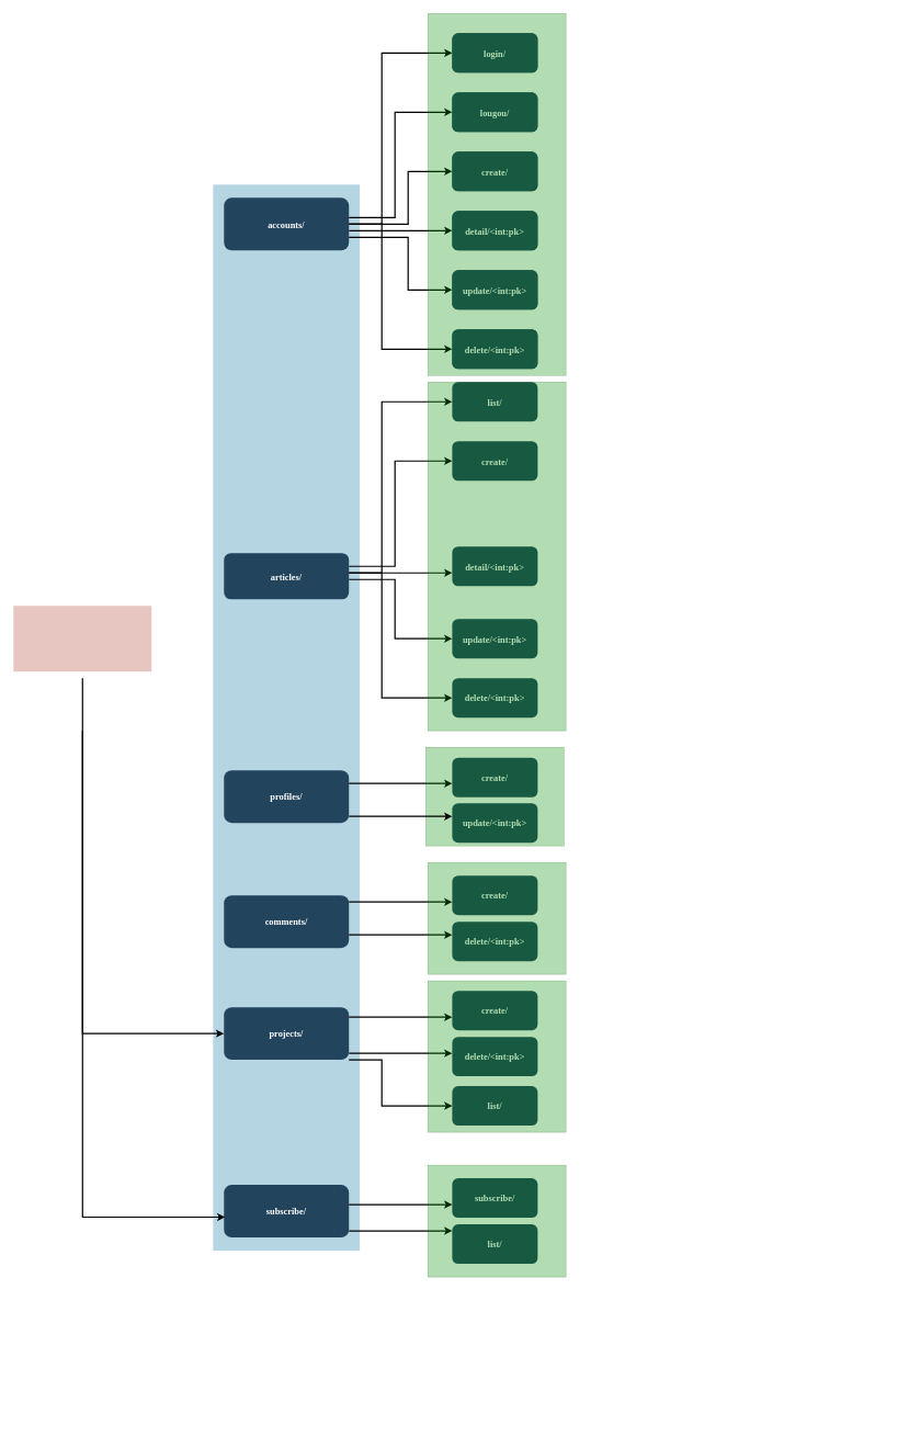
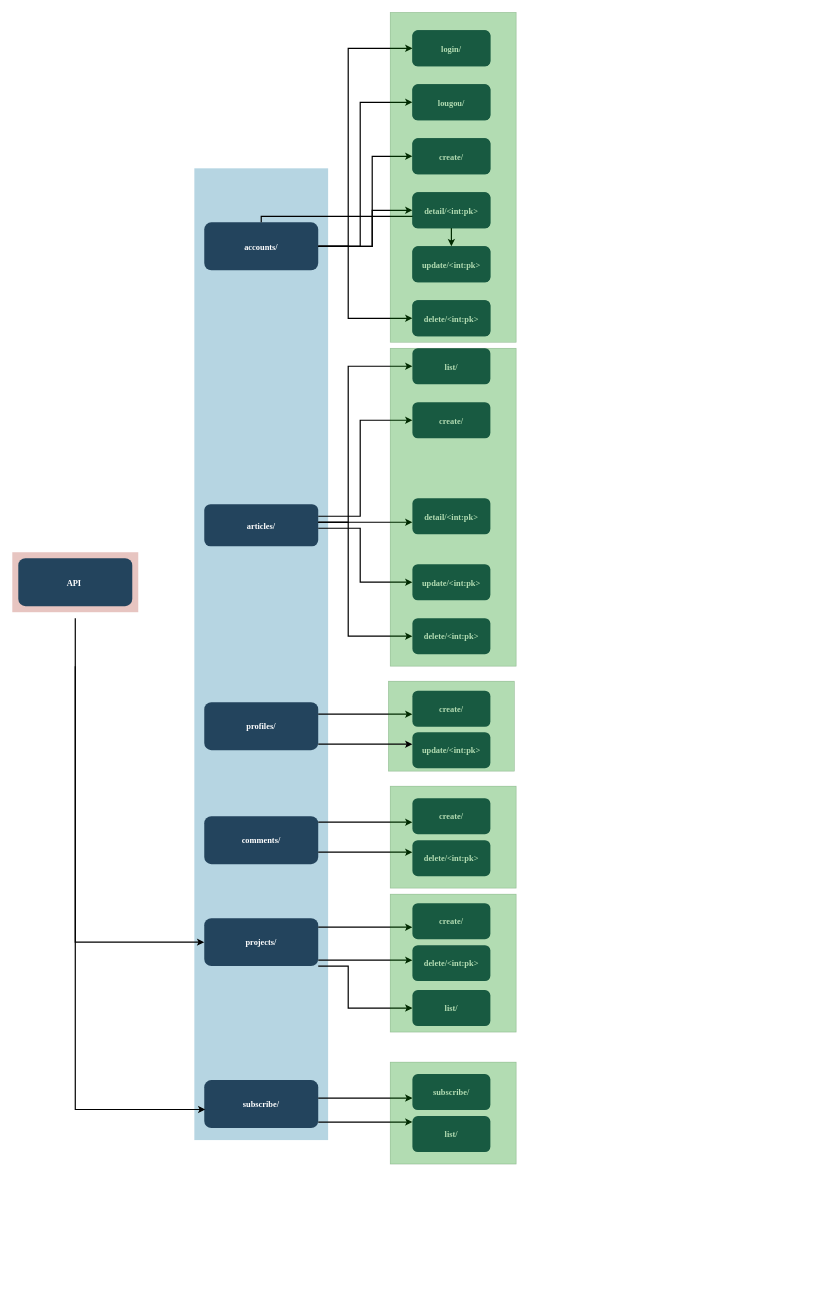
  <mxCell id="0" />
  <mxCell id="1" parent="0" />
  <mxCell id="2" value="" style="fillColor=#AE4132;strokeColor=none;opacity=30;" parent="1" vertex="1"><mxGeometry x="20" y="920" width="210" height="100.0" as="geometry" /></mxCell>
  <mxCell id="3" value="" style="fillColor=#10739E;strokeColor=none;opacity=30;" parent="1" vertex="1"><mxGeometry x="323.5" y="280" width="223" height="1620" as="geometry" /></mxCell>
+ <mxCell id="4" value="API " style="rounded=1;fillColor=#23445D;gradientColor=none;strokeColor=none;fontColor=#FFFFFF;fontStyle=1;fontFamily=Tahoma;fontSize=14" parent="1" vertex="1"><mxGeometry x="30" y="930" width="190" height="80" as="geometry" /></mxCell>
  <mxCell id="5" value="comments/" style="rounded=1;fillColor=#23445D;gradientColor=none;strokeColor=none;fontColor=#FFFFFF;fontStyle=1;fontFamily=Tahoma;fontSize=14" parent="1" vertex="1"><mxGeometry x="340" y="1360" width="190" height="80" as="geometry" /></mxCell>
  <mxCell id="6" value="profiles/" style="rounded=1;fillColor=#23445D;gradientColor=none;strokeColor=none;fontColor=#FFFFFF;fontStyle=1;fontFamily=Tahoma;fontSize=14" parent="1" vertex="1"><mxGeometry x="340" y="1170" width="190" height="80" as="geometry" /></mxCell>
  <mxCell id="7" value="articles/" style="rounded=1;fillColor=#23445D;gradientColor=none;strokeColor=none;fontColor=#FFFFFF;fontStyle=1;fontFamily=Tahoma;fontSize=14" parent="1" vertex="1"><mxGeometry x="340" y="840" width="190" height="70" as="geometry" /></mxCell>
- <mxCell id="8" value="accounts/" style="rounded=1;fillColor=#23445D;gradientColor=none;strokeColor=none;fontColor=#FFFFFF;fontStyle=1;fontFamily=Tahoma;fontSize=14" parent="1" vertex="1"><mxGeometry x="340" y="300" width="190" height="80" as="geometry" /></mxCell>
+ <mxCell id="8" value="accounts/" style="rounded=1;fillColor=#23445D;gradientColor=none;strokeColor=none;fontColor=#FFFFFF;fontStyle=1;fontFamily=Tahoma;fontSize=14" parent="1" vertex="1"><mxGeometry x="340" y="370" width="190" height="80" as="geometry" /></mxCell>
  <mxCell id="9" value="login/" style="rounded=1;fillColor=#23445D;gradientColor=none;strokeColor=none;fontColor=#FFFFFF;fontStyle=1;fontFamily=Tahoma;fontSize=14" parent="1" vertex="1"><mxGeometry x="687" y="50" width="130" height="60" as="geometry" /></mxCell>
  <mxCell id="10" value="lougou/" style="rounded=1;fillColor=#23445D;gradientColor=none;strokeColor=none;fontColor=#FFFFFF;fontStyle=1;fontFamily=Tahoma;fontSize=14" parent="1" vertex="1"><mxGeometry x="687" y="140" width="130" height="60" as="geometry" /></mxCell>
  <mxCell id="11" value="create/" style="rounded=1;fillColor=#23445D;gradientColor=none;strokeColor=none;fontColor=#FFFFFF;fontStyle=1;fontFamily=Tahoma;fontSize=14" parent="1" vertex="1"><mxGeometry x="687" y="230" width="130" height="60" as="geometry" /></mxCell>
  <mxCell id="12" value="    detail/&lt;int:pk&gt;    " style="rounded=1;fillColor=#23445D;gradientColor=none;strokeColor=none;fontColor=#FFFFFF;fontStyle=1;fontFamily=Tahoma;fontSize=14" parent="1" vertex="1"><mxGeometry x="687" y="320" width="130" height="60" as="geometry" /></mxCell>
  <mxCell id="13" value="update/&lt;int:pk&gt;" style="rounded=1;fillColor=#23445D;gradientColor=none;strokeColor=none;fontColor=#FFFFFF;fontStyle=1;fontFamily=Tahoma;fontSize=14" parent="1" vertex="1"><mxGeometry x="687" y="410" width="130" height="60" as="geometry" /></mxCell>
  <mxCell id="14" value="delete/&lt;int:pk&gt;" style="rounded=1;fillColor=#23445D;gradientColor=none;strokeColor=none;fontColor=#FFFFFF;fontStyle=1;fontFamily=Tahoma;fontSize=14" parent="1" vertex="1"><mxGeometry x="687" y="500" width="130" height="60" as="geometry" /></mxCell>
  <mxCell id="15" value="" style="edgeStyle=elbowEdgeStyle;elbow=horizontal;strokeWidth=2;rounded=0" parent="1" source="8" target="9" edge="1"><mxGeometry x="270" y="130" width="100" height="100" as="geometry"><mxPoint x="210" y="200" as="sourcePoint" /><mxPoint x="310" y="100" as="targetPoint" /><Array as="points"><mxPoint x="580" y="260" /><mxPoint x="570" y="320" /><mxPoint x="580" y="80" /></Array></mxGeometry></mxCell>
  <mxCell id="16" value="" style="edgeStyle=elbowEdgeStyle;elbow=horizontal;strokeWidth=2;rounded=0" parent="1" source="8" target="10" edge="1"><mxGeometry x="270" y="130" width="100" height="100" as="geometry"><mxPoint x="210" y="200" as="sourcePoint" /><mxPoint x="310" y="100" as="targetPoint" /><Array as="points"><mxPoint x="600" y="330" /><mxPoint x="630" y="170" /></Array></mxGeometry></mxCell>
  <mxCell id="17" value="" style="edgeStyle=elbowEdgeStyle;elbow=horizontal;strokeWidth=2;rounded=0" parent="1" source="8" target="11" edge="1"><mxGeometry x="270" y="130" width="100" height="100" as="geometry"><mxPoint x="210" y="200" as="sourcePoint" /><mxPoint x="310" y="100" as="targetPoint" /><Array as="points"><mxPoint x="620" y="340" /><mxPoint x="620" y="330" /><mxPoint x="620" y="350" /><mxPoint x="620" y="330" /></Array></mxGeometry></mxCell>
  <mxCell id="18" value="" style="edgeStyle=elbowEdgeStyle;elbow=horizontal;strokeWidth=2;rounded=0" parent="1" source="8" target="12" edge="1"><mxGeometry x="270" y="130" width="100" height="100" as="geometry"><mxPoint x="210" y="200" as="sourcePoint" /><mxPoint x="310" y="100" as="targetPoint" /><Array as="points"><mxPoint x="620" y="350" /><mxPoint x="435" y="540" /></Array></mxGeometry></mxCell>
  <mxCell id="19" value="" style="edgeStyle=elbowEdgeStyle;elbow=horizontal;strokeWidth=2;rounded=0" parent="1" source="8" target="13" edge="1"><mxGeometry x="270" y="130" width="100" height="100" as="geometry"><mxPoint x="210" y="200" as="sourcePoint" /><mxPoint x="310" y="100" as="targetPoint" /><Array as="points"><mxPoint x="620" y="360" /><mxPoint x="620" y="450" /><mxPoint x="580" y="440" /><mxPoint x="435" y="580" /></Array></mxGeometry></mxCell>
  <mxCell id="20" value="" style="edgeStyle=elbowEdgeStyle;elbow=horizontal;strokeWidth=2;rounded=0" parent="1" source="8" target="14" edge="1"><mxGeometry x="270" y="130" width="100" height="100" as="geometry"><mxPoint x="210" y="200" as="sourcePoint" /><mxPoint x="310" y="100" as="targetPoint" /><Array as="points"><mxPoint x="580" y="530" /><mxPoint x="570" y="370" /><mxPoint x="600" y="360" /><mxPoint x="630" y="530" /><mxPoint x="435" y="630" /></Array></mxGeometry></mxCell>
  <mxCell id="21" value="subscribe/" style="rounded=1;fillColor=#23445D;gradientColor=none;strokeColor=none;fontColor=#FFFFFF;fontStyle=1;fontFamily=Tahoma;fontSize=14" parent="1" vertex="1"><mxGeometry x="340" y="1800" width="190" height="80" as="geometry" /></mxCell>
  <mxCell id="22" value="projects/" style="rounded=1;fillColor=#23445D;gradientColor=none;strokeColor=none;fontColor=#FFFFFF;fontStyle=1;fontFamily=Tahoma;fontSize=14" parent="1" vertex="1"><mxGeometry x="340" y="1530" width="190" height="80" as="geometry" /></mxCell>
  <mxCell id="23" value="" style="edgeStyle=elbowEdgeStyle;elbow=vertical;strokeWidth=2;rounded=0;entryX=0.009;entryY=0.616;entryDx=0;entryDy=0;entryPerimeter=0;" parent="1" target="21" edge="1"><mxGeometry x="630" y="720" width="100" height="100" as="geometry"><mxPoint x="125" y="1030" as="sourcePoint" /><mxPoint x="340" y="1720" as="targetPoint" /><Array as="points"><mxPoint x="220" y="1849" /><mxPoint x="280" y="1930" /><mxPoint x="125" y="1761" /><mxPoint x="1360" y="690" /><mxPoint x="860" y="690" /></Array></mxGeometry></mxCell>
  <mxCell id="24" value="" style="edgeStyle=elbowEdgeStyle;elbow=vertical;strokeWidth=2;rounded=0" parent="1" edge="1"><mxGeometry x="630" y="570" width="100" height="100" as="geometry"><mxPoint x="125" y="1110" as="sourcePoint" /><mxPoint x="340" y="1570" as="targetPoint" /><Array as="points"><mxPoint x="300" y="1570" /><mxPoint x="280" y="1780" /><mxPoint x="125" y="1611" /><mxPoint x="1360" y="540" /><mxPoint x="860" y="540" /></Array></mxGeometry></mxCell>
  <mxCell id="25" value="list/" style="rounded=1;fillColor=#23445D;gradientColor=none;strokeColor=none;fontColor=#FFFFFF;fontStyle=1;fontFamily=Tahoma;fontSize=14" parent="1" vertex="1"><mxGeometry x="687" y="580" width="130" height="60" as="geometry" /></mxCell>
  <mxCell id="26" value="create/" style="rounded=1;fillColor=#23445D;gradientColor=none;strokeColor=none;fontColor=#FFFFFF;fontStyle=1;fontFamily=Tahoma;fontSize=14" parent="1" vertex="1"><mxGeometry x="687" y="670" width="130" height="60" as="geometry" /></mxCell>
  <mxCell id="27" value="    detail/&lt;int:pk&gt;    " style="rounded=1;fillColor=#23445D;gradientColor=none;strokeColor=none;fontColor=#FFFFFF;fontStyle=1;fontFamily=Tahoma;fontSize=14" parent="1" vertex="1"><mxGeometry x="687" y="830" width="130" height="60" as="geometry" /></mxCell>
  <mxCell id="28" value="update/&lt;int:pk&gt;" style="rounded=1;fillColor=#23445D;gradientColor=none;strokeColor=none;fontColor=#FFFFFF;fontStyle=1;fontFamily=Tahoma;fontSize=14" parent="1" vertex="1"><mxGeometry x="687" y="940" width="130" height="60" as="geometry" /></mxCell>
  <mxCell id="29" value="delete/&lt;int:pk&gt;" style="rounded=1;fillColor=#23445D;gradientColor=none;strokeColor=none;fontColor=#FFFFFF;fontStyle=1;fontFamily=Tahoma;fontSize=14" parent="1" vertex="1"><mxGeometry x="687" y="1030" width="130" height="60" as="geometry" /></mxCell>
  <mxCell id="30" value="" style="edgeStyle=elbowEdgeStyle;elbow=horizontal;strokeWidth=2;rounded=0" parent="1" target="25" edge="1"><mxGeometry x="270" y="660" width="100" height="100" as="geometry"><mxPoint x="530" y="870" as="sourcePoint" /><mxPoint x="310" y="630" as="targetPoint" /><Array as="points"><mxPoint x="580" y="790" /><mxPoint x="570" y="850" /><mxPoint x="580" y="610" /></Array></mxGeometry></mxCell>
  <mxCell id="31" value="" style="edgeStyle=elbowEdgeStyle;elbow=horizontal;strokeWidth=2;rounded=0" parent="1" target="26" edge="1"><mxGeometry x="270" y="660" width="100" height="100" as="geometry"><mxPoint x="530" y="860" as="sourcePoint" /><mxPoint x="310" y="630" as="targetPoint" /><Array as="points"><mxPoint x="600" y="860" /><mxPoint x="630" y="700" /></Array></mxGeometry></mxCell>
  <mxCell id="32" value="" style="edgeStyle=elbowEdgeStyle;elbow=horizontal;strokeWidth=2;rounded=0" parent="1" target="27" edge="1"><mxGeometry x="270" y="660" width="100" height="100" as="geometry"><mxPoint x="530" y="870" as="sourcePoint" /><mxPoint x="310" y="630" as="targetPoint" /><Array as="points"><mxPoint x="650" y="870" /><mxPoint x="620" y="880" /><mxPoint x="435" y="1070" /></Array></mxGeometry></mxCell>
  <mxCell id="33" value="" style="edgeStyle=elbowEdgeStyle;elbow=horizontal;strokeWidth=2;rounded=0" parent="1" target="28" edge="1"><mxGeometry x="270" y="660" width="100" height="100" as="geometry"><mxPoint x="530" y="880" as="sourcePoint" /><mxPoint x="310" y="630" as="targetPoint" /><Array as="points"><mxPoint x="600" y="930" /><mxPoint x="620" y="980" /><mxPoint x="580" y="970" /><mxPoint x="435" y="1110" /></Array></mxGeometry></mxCell>
  <mxCell id="34" value="" style="edgeStyle=elbowEdgeStyle;elbow=horizontal;strokeWidth=2;rounded=0" parent="1" target="29" edge="1"><mxGeometry x="270" y="660" width="100" height="100" as="geometry"><mxPoint x="530" y="870" as="sourcePoint" /><mxPoint x="310" y="630" as="targetPoint" /><Array as="points"><mxPoint x="580" y="1060" /><mxPoint x="570" y="900" /><mxPoint x="600" y="890" /><mxPoint x="630" y="1060" /><mxPoint x="435" y="1160" /></Array></mxGeometry></mxCell>
  <mxCell id="35" value="login/" style="rounded=1;fillColor=#23445D;gradientColor=none;strokeColor=none;fontColor=#FFFFFF;fontStyle=1;fontFamily=Tahoma;fontSize=14" parent="1" vertex="1"><mxGeometry x="687" y="50" width="130" height="60" as="geometry" /></mxCell>
  <mxCell id="36" value="lougou/" style="rounded=1;fillColor=#23445D;gradientColor=none;strokeColor=none;fontColor=#FFFFFF;fontStyle=1;fontFamily=Tahoma;fontSize=14" parent="1" vertex="1"><mxGeometry x="687" y="140" width="130" height="60" as="geometry" /></mxCell>
  <mxCell id="37" value="create/" style="rounded=1;fillColor=#23445D;gradientColor=none;strokeColor=none;fontColor=#FFFFFF;fontStyle=1;fontFamily=Tahoma;fontSize=14" parent="1" vertex="1"><mxGeometry x="687" y="230" width="130" height="60" as="geometry" /></mxCell>
  <mxCell id="38" value="    detail/&lt;int:pk&gt;    " style="rounded=1;fillColor=#23445D;gradientColor=none;strokeColor=none;fontColor=#FFFFFF;fontStyle=1;fontFamily=Tahoma;fontSize=14" parent="1" vertex="1"><mxGeometry x="687" y="320" width="130" height="60" as="geometry" /></mxCell>
  <mxCell id="39" value="update/&lt;int:pk&gt;" style="rounded=1;fillColor=#23445D;gradientColor=none;strokeColor=none;fontColor=#FFFFFF;fontStyle=1;fontFamily=Tahoma;fontSize=14" parent="1" vertex="1"><mxGeometry x="687" y="410" width="130" height="60" as="geometry" /></mxCell>
  <mxCell id="40" value="delete/&lt;int:pk&gt;" style="rounded=1;fillColor=#23445D;gradientColor=none;strokeColor=none;fontColor=#FFFFFF;fontStyle=1;fontFamily=Tahoma;fontSize=14" parent="1" vertex="1"><mxGeometry x="687" y="500" width="130" height="60" as="geometry" /></mxCell>
  <mxCell id="41" value="" style="edgeStyle=elbowEdgeStyle;elbow=horizontal;strokeWidth=2;rounded=0;" parent="1" edge="1"><mxGeometry x="270" y="1160" width="100" height="100" as="geometry"><mxPoint x="530" y="1370" as="sourcePoint" /><mxPoint x="687" y="1370" as="targetPoint" /><Array as="points"><mxPoint x="620" y="1340" /><mxPoint x="620" y="1360" /><mxPoint x="620" y="1380" /><mxPoint x="620" y="1360" /></Array></mxGeometry></mxCell>
  <mxCell id="42" value="" style="edgeStyle=elbowEdgeStyle;elbow=horizontal;strokeWidth=2;rounded=0" parent="1" edge="1"><mxGeometry x="270" y="1210" width="100" height="100" as="geometry"><mxPoint x="530" y="1420" as="sourcePoint" /><mxPoint x="687" y="1420" as="targetPoint" /><Array as="points"><mxPoint x="580" y="1610" /><mxPoint x="570" y="1450" /><mxPoint x="600" y="1440" /><mxPoint x="630" y="1610" /><mxPoint x="435" y="1710" /></Array></mxGeometry></mxCell>
  <mxCell id="43" value="create/" style="rounded=1;fillColor=#23445D;gradientColor=none;strokeColor=none;fontColor=#FFFFFF;fontStyle=1;fontFamily=Tahoma;fontSize=14" parent="1" vertex="1"><mxGeometry x="687" y="1330" width="130" height="60" as="geometry" /></mxCell>
  <mxCell id="44" value="delete/&lt;int:pk&gt;" style="rounded=1;fillColor=#23445D;gradientColor=none;strokeColor=none;fontColor=#FFFFFF;fontStyle=1;fontFamily=Tahoma;fontSize=14" parent="1" vertex="1"><mxGeometry x="687" y="1400" width="130" height="60" as="geometry" /></mxCell>
  <mxCell id="45" value="create/" style="rounded=1;fillColor=#23445D;gradientColor=none;strokeColor=none;fontColor=#FFFFFF;fontStyle=1;fontFamily=Tahoma;fontSize=14" parent="1" vertex="1"><mxGeometry x="687" y="1151" width="130" height="60" as="geometry" /></mxCell>
  <mxCell id="46" value="update/&lt;int:pk&gt;" style="rounded=1;fillColor=#23445D;gradientColor=none;strokeColor=none;fontColor=#FFFFFF;fontStyle=1;fontFamily=Tahoma;fontSize=14" parent="1" vertex="1"><mxGeometry x="687" y="1220" width="130" height="60" as="geometry" /></mxCell>
  <mxCell id="47" value="" style="edgeStyle=elbowEdgeStyle;elbow=horizontal;strokeWidth=2;rounded=0;" parent="1" edge="1"><mxGeometry x="270" y="980" width="100" height="100" as="geometry"><mxPoint x="530" y="1190" as="sourcePoint" /><mxPoint x="687" y="1190" as="targetPoint" /><Array as="points"><mxPoint x="590" y="1130" /><mxPoint x="620" y="1180" /><mxPoint x="620" y="1200" /><mxPoint x="620" y="1180" /></Array></mxGeometry></mxCell>
  <mxCell id="48" value="" style="edgeStyle=elbowEdgeStyle;elbow=horizontal;strokeWidth=2;rounded=0;" parent="1" edge="1"><mxGeometry x="270" y="1335" width="100" height="100" as="geometry"><mxPoint x="530" y="1545" as="sourcePoint" /><mxPoint x="687" y="1545" as="targetPoint" /><Array as="points"><mxPoint x="620" y="1545" /><mxPoint x="620" y="1535" /><mxPoint x="620" y="1555" /><mxPoint x="620" y="1535" /></Array></mxGeometry></mxCell>
  <mxCell id="49" value="" style="edgeStyle=elbowEdgeStyle;elbow=horizontal;strokeWidth=2;rounded=0" parent="1" edge="1"><mxGeometry x="270" y="1390" width="100" height="100" as="geometry"><mxPoint x="530" y="1600" as="sourcePoint" /><mxPoint x="687" y="1600" as="targetPoint" /><Array as="points"><mxPoint x="580" y="1790" /><mxPoint x="570" y="1630" /><mxPoint x="600" y="1620" /><mxPoint x="630" y="1790" /><mxPoint x="435" y="1890" /></Array></mxGeometry></mxCell>
  <mxCell id="50" value="create/" style="rounded=1;fillColor=#23445D;gradientColor=none;strokeColor=none;fontColor=#FFFFFF;fontStyle=1;fontFamily=Tahoma;fontSize=14" parent="1" vertex="1"><mxGeometry x="687" y="1505" width="130" height="60" as="geometry" /></mxCell>
  <mxCell id="51" value="delete/&lt;int:pk&gt;" style="rounded=1;fillColor=#23445D;gradientColor=none;strokeColor=none;fontColor=#FFFFFF;fontStyle=1;fontFamily=Tahoma;fontSize=14" parent="1" vertex="1"><mxGeometry x="687" y="1575" width="130" height="60" as="geometry" /></mxCell>
  <mxCell id="52" value="" style="edgeStyle=elbowEdgeStyle;elbow=horizontal;strokeWidth=2;rounded=0;exitX=1;exitY=1;exitDx=0;exitDy=0;" parent="1" source="22" edge="1"><mxGeometry x="270" y="1450" width="100" height="100" as="geometry"><mxPoint x="530" y="1660" as="sourcePoint" /><mxPoint x="687" y="1680" as="targetPoint" /><Array as="points"><mxPoint x="580" y="1640" /><mxPoint x="600" y="1680" /><mxPoint x="630" y="1850" /><mxPoint x="435" y="1950" /></Array></mxGeometry></mxCell>
  <mxCell id="53" value="list/" style="rounded=1;fillColor=#23445D;gradientColor=none;strokeColor=none;fontColor=#FFFFFF;fontStyle=1;fontFamily=Tahoma;fontSize=14" parent="1" vertex="1"><mxGeometry x="687" y="1650" width="130" height="60" as="geometry" /></mxCell>
  <mxCell id="54" value="" style="edgeStyle=elbowEdgeStyle;elbow=horizontal;strokeWidth=2;rounded=0;" parent="1" edge="1"><mxGeometry x="270" y="1620" width="100" height="100" as="geometry"><mxPoint x="530" y="1830" as="sourcePoint" /><mxPoint x="687" y="1830" as="targetPoint" /><Array as="points"><mxPoint x="620" y="1790" /><mxPoint x="620" y="1820" /><mxPoint x="620" y="1840" /><mxPoint x="620" y="1820" /></Array></mxGeometry></mxCell>
  <mxCell id="55" value="" style="edgeStyle=elbowEdgeStyle;elbow=horizontal;strokeWidth=2;rounded=0" parent="1" edge="1"><mxGeometry x="270" y="1660" width="100" height="100" as="geometry"><mxPoint x="530" y="1870" as="sourcePoint" /><mxPoint x="687" y="1870" as="targetPoint" /><Array as="points"><mxPoint x="580" y="2060" /><mxPoint x="570" y="1900" /><mxPoint x="600" y="1890" /><mxPoint x="630" y="2060" /><mxPoint x="435" y="2160" /></Array></mxGeometry></mxCell>
  <mxCell id="56" value="subscribe/" style="rounded=1;fillColor=#23445D;gradientColor=none;strokeColor=none;fontColor=#FFFFFF;fontStyle=1;fontFamily=Tahoma;fontSize=14" parent="1" vertex="1"><mxGeometry x="687" y="1790" width="130" height="60" as="geometry" /></mxCell>
  <mxCell id="57" value="list/" style="rounded=1;fillColor=#23445D;gradientColor=none;strokeColor=none;fontColor=#FFFFFF;fontStyle=1;fontFamily=Tahoma;fontSize=14" parent="1" vertex="1"><mxGeometry x="687" y="1860" width="130" height="60" as="geometry" /></mxCell>
  <mxCell id="58" value="" style="fillColor=#008a00;opacity=30;strokeColor=#005700;fontColor=#ffffff;" parent="1" vertex="1"><mxGeometry x="650" y="20" width="210" height="550" as="geometry" /></mxCell>
  <mxCell id="59" value="" style="fillColor=#008a00;strokeColor=#005700;opacity=30;fontColor=#ffffff;" parent="1" vertex="1"><mxGeometry x="650" y="1490" width="210" height="230" as="geometry" /></mxCell>
  <mxCell id="60" value="" style="fillColor=#008a00;strokeColor=#005700;opacity=30;fontColor=#ffffff;" parent="1" vertex="1"><mxGeometry x="650" y="580" width="210" height="530" as="geometry" /></mxCell>
  <mxCell id="61" value="" style="fillColor=#008a00;strokeColor=#005700;opacity=30;fontColor=#ffffff;" parent="1" vertex="1"><mxGeometry x="647" y="1135" width="210" height="150" as="geometry" /></mxCell>
  <mxCell id="62" value="" style="fillColor=#008a00;strokeColor=#005700;opacity=30;fontColor=#ffffff;" parent="1" vertex="1"><mxGeometry x="650" y="1310" width="210" height="170" as="geometry" /></mxCell>
  <mxCell id="63" value="" style="fillColor=#008a00;strokeColor=#005700;opacity=30;fontColor=#ffffff;" parent="1" vertex="1"><mxGeometry x="650" y="1770" width="210" height="170" as="geometry" /></mxCell>
  <mxCell id="64" value="" style="edgeStyle=elbowEdgeStyle;elbow=horizontal;strokeWidth=2;rounded=0;" edge="1" parent="1"><mxGeometry x="270" y="1030" width="100" height="100" as="geometry"><mxPoint x="530" y="1240" as="sourcePoint" /><mxPoint x="687" y="1240" as="targetPoint" /><Array as="points"><mxPoint x="620" y="1240" /><mxPoint x="620" y="1230" /><mxPoint x="620" y="1250" /><mxPoint x="620" y="1230" /></Array></mxGeometry></mxCell>
